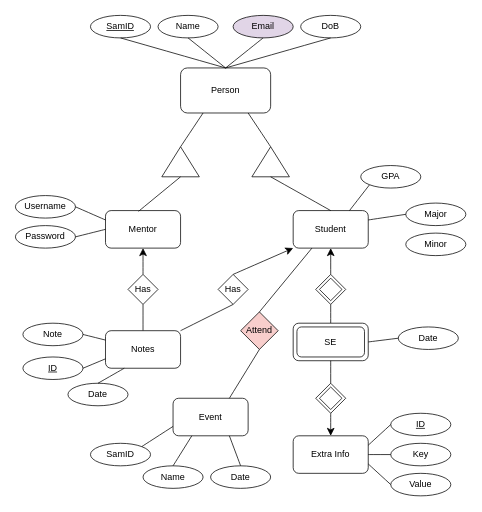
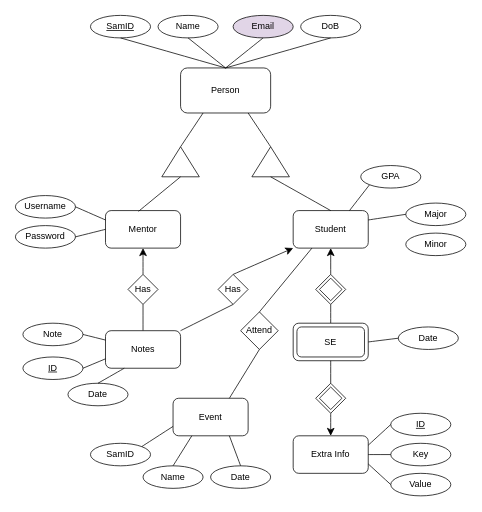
  <mxCell id="0" />
  <mxCell id="1" parent="0" />
  <mxCell id="2" value="Person" style="rounded=1;whiteSpace=wrap;html=1;" parent="1" vertex="1"><mxGeometry x="240" y="90" width="120" height="60" as="geometry" /></mxCell>
  <mxCell id="3" value="Email" style="ellipse;whiteSpace=wrap;html=1;fillColor=#e1d5e7;" parent="1" vertex="1"><mxGeometry x="310" y="20" width="80" height="30" as="geometry" /></mxCell>
  <mxCell id="4" value="DoB" style="ellipse;whiteSpace=wrap;html=1;" parent="1" vertex="1"><mxGeometry x="400" y="20" width="80" height="30" as="geometry" /></mxCell>
  <mxCell id="5" value="Name" style="ellipse;whiteSpace=wrap;html=1;" parent="1" vertex="1"><mxGeometry x="210" y="20" width="80" height="30" as="geometry" /></mxCell>
  <mxCell id="6" value="&lt;u&gt;SamID&lt;/u&gt;" style="ellipse;whiteSpace=wrap;html=1;" parent="1" vertex="1"><mxGeometry x="120" y="20" width="80" height="30" as="geometry" /></mxCell>
  <mxCell id="7" value="" style="endArrow=none;html=1;rounded=0;fontSize=12;startSize=8;endSize=8;curved=1;entryX=0.5;entryY=1;entryDx=0;entryDy=0;exitX=0.5;exitY=0;exitDx=0;exitDy=0;" parent="1" source="2" target="6" edge="1"><mxGeometry width="50" height="50" relative="1" as="geometry"><mxPoint x="120" y="100" as="sourcePoint" /><mxPoint x="170" y="50" as="targetPoint" /><Array as="points" /></mxGeometry></mxCell>
  <mxCell id="8" value="" style="endArrow=none;html=1;rounded=0;fontSize=12;startSize=8;endSize=8;curved=1;entryX=0.5;entryY=0;entryDx=0;entryDy=0;exitX=0.5;exitY=1;exitDx=0;exitDy=0;" parent="1" source="3" target="2" edge="1"><mxGeometry width="50" height="50" relative="1" as="geometry"><mxPoint x="495" y="120" as="sourcePoint" /><mxPoint x="385" y="80" as="targetPoint" /><Array as="points" /></mxGeometry></mxCell>
  <mxCell id="9" value="" style="endArrow=none;html=1;rounded=0;fontSize=12;startSize=8;endSize=8;curved=1;entryX=0.5;entryY=1;entryDx=0;entryDy=0;exitX=0.5;exitY=0;exitDx=0;exitDy=0;" parent="1" source="2" target="5" edge="1"><mxGeometry width="50" height="50" relative="1" as="geometry"><mxPoint x="340" y="90" as="sourcePoint" /><mxPoint x="230" y="50" as="targetPoint" /><Array as="points" /></mxGeometry></mxCell>
  <mxCell id="10" value="" style="endArrow=none;html=1;rounded=0;fontSize=12;startSize=8;endSize=8;curved=1;entryX=0.5;entryY=0;entryDx=0;entryDy=0;exitX=0.5;exitY=1;exitDx=0;exitDy=0;" parent="1" source="4" target="2" edge="1"><mxGeometry width="50" height="50" relative="1" as="geometry"><mxPoint x="460" y="120" as="sourcePoint" /><mxPoint x="350" y="80" as="targetPoint" /><Array as="points" /></mxGeometry></mxCell>
  <mxCell id="11" value="" style="triangle;whiteSpace=wrap;html=1;rotation=-90;" parent="1" vertex="1"><mxGeometry x="220" y="190" width="40" height="50" as="geometry" /></mxCell>
  <mxCell id="12" value="" style="triangle;whiteSpace=wrap;html=1;rotation=-90;" parent="1" vertex="1"><mxGeometry x="340" y="190" width="40" height="50" as="geometry" /></mxCell>
  <mxCell id="13" value="" style="endArrow=none;html=1;rounded=0;fontSize=12;startSize=8;endSize=8;curved=1;entryX=0.75;entryY=1;entryDx=0;entryDy=0;exitX=1;exitY=0.5;exitDx=0;exitDy=0;" parent="1" source="12" target="2" edge="1"><mxGeometry width="50" height="50" relative="1" as="geometry"><mxPoint x="415" y="200" as="sourcePoint" /><mxPoint x="465" y="150" as="targetPoint" /></mxGeometry></mxCell>
  <mxCell id="14" value="" style="endArrow=none;html=1;rounded=0;fontSize=12;startSize=8;endSize=8;curved=1;entryX=0.25;entryY=1;entryDx=0;entryDy=0;exitX=1;exitY=0.5;exitDx=0;exitDy=0;" parent="1" source="11" target="2" edge="1"><mxGeometry width="50" height="50" relative="1" as="geometry"><mxPoint x="190" y="220" as="sourcePoint" /><mxPoint x="240" y="170" as="targetPoint" /></mxGeometry></mxCell>
  <mxCell id="15" value="Mentor" style="rounded=1;whiteSpace=wrap;html=1;" parent="1" vertex="1"><mxGeometry x="140" y="280" width="100" height="50" as="geometry" /></mxCell>
  <mxCell id="16" value="Student" style="rounded=1;whiteSpace=wrap;html=1;" parent="1" vertex="1"><mxGeometry x="390" y="280" width="100" height="50" as="geometry" /></mxCell>
  <mxCell id="17" value="" style="endArrow=none;html=1;rounded=0;fontSize=12;startSize=8;endSize=8;curved=1;entryX=0;entryY=0.5;entryDx=0;entryDy=0;exitX=0.5;exitY=0;exitDx=0;exitDy=0;" parent="1" source="16" target="12" edge="1"><mxGeometry width="50" height="50" relative="1" as="geometry"><mxPoint x="325" y="300" as="sourcePoint" /><mxPoint x="375" y="250" as="targetPoint" /></mxGeometry></mxCell>
  <mxCell id="18" value="" style="endArrow=none;html=1;rounded=0;fontSize=12;startSize=8;endSize=8;curved=1;entryX=0;entryY=0.5;entryDx=0;entryDy=0;exitX=0.44;exitY=0.02;exitDx=0;exitDy=0;exitPerimeter=0;" parent="1" source="15" target="11" edge="1"><mxGeometry width="50" height="50" relative="1" as="geometry"><mxPoint x="140" y="270" as="sourcePoint" /><mxPoint x="190" y="220" as="targetPoint" /></mxGeometry></mxCell>
  <mxCell id="19" value="Username" style="ellipse;whiteSpace=wrap;html=1;" vertex="1" parent="1"><mxGeometry x="20" y="260" width="80" height="30" as="geometry" /></mxCell>
  <mxCell id="20" value="Password" style="ellipse;whiteSpace=wrap;html=1;" vertex="1" parent="1"><mxGeometry x="20" y="300" width="80" height="30" as="geometry" /></mxCell>
  <mxCell id="21" value="" style="endArrow=none;html=1;rounded=0;fontSize=12;startSize=8;endSize=8;curved=1;entryX=1;entryY=0.5;entryDx=0;entryDy=0;exitX=0;exitY=0.5;exitDx=0;exitDy=0;" edge="1" parent="1" source="15" target="20"><mxGeometry width="50" height="50" relative="1" as="geometry"><mxPoint x="60" y="420" as="sourcePoint" /><mxPoint x="110" y="370" as="targetPoint" /></mxGeometry></mxCell>
  <mxCell id="22" value="" style="endArrow=none;html=1;rounded=0;fontSize=12;startSize=8;endSize=8;curved=1;entryX=1;entryY=0.5;entryDx=0;entryDy=0;exitX=0;exitY=0.25;exitDx=0;exitDy=0;" edge="1" parent="1" source="15" target="19"><mxGeometry width="50" height="50" relative="1" as="geometry"><mxPoint x="130" y="410" as="sourcePoint" /><mxPoint x="180" y="360" as="targetPoint" /></mxGeometry></mxCell>
  <mxCell id="23" value="" style="endArrow=classic;html=1;rounded=0;fontSize=12;startSize=8;endSize=8;curved=1;entryX=0.5;entryY=1;entryDx=0;entryDy=0;" edge="1" parent="1" source="24" target="15"><mxGeometry relative="1" as="geometry"><mxPoint x="310" y="470" as="sourcePoint" /><mxPoint x="470" y="540" as="targetPoint" /><Array as="points"><mxPoint x="190" y="360" /></Array></mxGeometry></mxCell>
  <mxCell id="24" value="Has" style="rhombus;whiteSpace=wrap;html=1;" vertex="1" parent="1"><mxGeometry x="170" y="365" width="40" height="40" as="geometry" /></mxCell>
  <mxCell id="25" style="edgeStyle=none;curved=1;rounded=0;orthogonalLoop=1;jettySize=auto;html=1;exitX=0;exitY=1;exitDx=0;exitDy=0;fontSize=12;startSize=8;endSize=8;" edge="1" parent="1" source="24" target="24"><mxGeometry relative="1" as="geometry" /></mxCell>
  <mxCell id="26" value="" style="endArrow=none;html=1;rounded=0;fontSize=12;startSize=8;endSize=8;curved=1;entryX=0.5;entryY=1;entryDx=0;entryDy=0;exitX=0.5;exitY=0;exitDx=0;exitDy=0;" edge="1" parent="1" source="27" target="24"><mxGeometry width="50" height="50" relative="1" as="geometry"><mxPoint x="190" y="470" as="sourcePoint" /><mxPoint x="170" y="450" as="targetPoint" /></mxGeometry></mxCell>
  <mxCell id="27" value="Notes" style="rounded=1;whiteSpace=wrap;html=1;" vertex="1" parent="1"><mxGeometry x="140" y="440" width="100" height="50" as="geometry" /></mxCell>
  <mxCell id="28" value="Date" style="ellipse;whiteSpace=wrap;html=1;" vertex="1" parent="1"><mxGeometry x="90" y="510" width="80" height="30" as="geometry" /></mxCell>
  <mxCell id="29" value="Note" style="ellipse;whiteSpace=wrap;html=1;" vertex="1" parent="1"><mxGeometry x="30" y="430" width="80" height="30" as="geometry" /></mxCell>
  <mxCell id="30" value="&lt;u&gt;ID&lt;/u&gt;" style="ellipse;whiteSpace=wrap;html=1;" vertex="1" parent="1"><mxGeometry x="30" y="475" width="80" height="30" as="geometry" /></mxCell>
  <mxCell id="31" value="" style="endArrow=none;html=1;rounded=0;fontSize=12;startSize=8;endSize=8;curved=1;exitX=1;exitY=0.5;exitDx=0;exitDy=0;entryX=0;entryY=0.25;entryDx=0;entryDy=0;" edge="1" parent="1" source="29" target="27"><mxGeometry width="50" height="50" relative="1" as="geometry"><mxPoint x="280" y="470" as="sourcePoint" /><mxPoint x="330" y="420" as="targetPoint" /></mxGeometry></mxCell>
  <mxCell id="32" value="" style="endArrow=none;html=1;rounded=0;fontSize=12;startSize=8;endSize=8;curved=1;entryX=1;entryY=0.5;entryDx=0;entryDy=0;exitX=0;exitY=0.75;exitDx=0;exitDy=0;" edge="1" parent="1" source="27" target="30"><mxGeometry width="50" height="50" relative="1" as="geometry"><mxPoint x="60" y="610" as="sourcePoint" /><mxPoint x="110" y="560" as="targetPoint" /></mxGeometry></mxCell>
  <mxCell id="33" value="" style="endArrow=none;html=1;rounded=0;fontSize=12;startSize=8;endSize=8;curved=1;entryX=0.5;entryY=0;entryDx=0;entryDy=0;exitX=0.25;exitY=1;exitDx=0;exitDy=0;" edge="1" parent="1" source="27" target="28"><mxGeometry width="50" height="50" relative="1" as="geometry"><mxPoint x="100" y="650" as="sourcePoint" /><mxPoint x="150" y="600" as="targetPoint" /></mxGeometry></mxCell>
  <mxCell id="34" value="" style="endArrow=classic;html=1;rounded=0;fontSize=12;startSize=8;endSize=8;curved=1;exitX=0.5;exitY=0;exitDx=0;exitDy=0;entryX=0;entryY=1;entryDx=0;entryDy=0;" edge="1" parent="1" source="62" target="16"><mxGeometry relative="1" as="geometry"><mxPoint x="324.142" y="370.858" as="sourcePoint" /><mxPoint x="350" y="280" as="targetPoint" /><Array as="points" /></mxGeometry></mxCell>
  <mxCell id="35" value="" style="endArrow=none;html=1;rounded=0;fontSize=12;startSize=8;endSize=8;curved=1;entryX=0.5;entryY=1;entryDx=0;entryDy=0;exitX=1;exitY=0;exitDx=0;exitDy=0;" edge="1" parent="1" source="27" target="62"><mxGeometry width="50" height="50" relative="1" as="geometry"><mxPoint x="280" y="490" as="sourcePoint" /><mxPoint x="295.858" y="399.142" as="targetPoint" /></mxGeometry></mxCell>
  <mxCell id="36" value="Minor" style="ellipse;whiteSpace=wrap;html=1;" vertex="1" parent="1"><mxGeometry x="540" y="310" width="80" height="30" as="geometry" /></mxCell>
  <mxCell id="37" value="Major" style="ellipse;whiteSpace=wrap;html=1;" vertex="1" parent="1"><mxGeometry x="540" y="270" width="80" height="30" as="geometry" /></mxCell>
  <mxCell id="38" value="GPA" style="ellipse;whiteSpace=wrap;html=1;" vertex="1" parent="1"><mxGeometry x="480" y="220" width="80" height="30" as="geometry" /></mxCell>
  <mxCell id="39" value="" style="endArrow=none;html=1;rounded=0;fontSize=12;startSize=8;endSize=8;curved=1;entryX=0;entryY=0.5;entryDx=0;entryDy=0;exitX=1;exitY=0.25;exitDx=0;exitDy=0;" edge="1" parent="1" source="16" target="37"><mxGeometry width="50" height="50" relative="1" as="geometry"><mxPoint x="440" y="480" as="sourcePoint" /><mxPoint x="490" y="430" as="targetPoint" /></mxGeometry></mxCell>
  <mxCell id="40" value="" style="endArrow=none;html=1;rounded=0;fontSize=12;startSize=8;endSize=8;curved=1;entryX=0;entryY=1;entryDx=0;entryDy=0;exitX=0.75;exitY=0;exitDx=0;exitDy=0;" edge="1" parent="1" source="16" target="38"><mxGeometry width="50" height="50" relative="1" as="geometry"><mxPoint x="460" y="400" as="sourcePoint" /><mxPoint x="510" y="350" as="targetPoint" /></mxGeometry></mxCell>
  <mxCell id="41" value="" style="rhombus;whiteSpace=wrap;html=1;" vertex="1" parent="1"><mxGeometry x="420" y="365" width="40" height="40" as="geometry" /></mxCell>
  <mxCell id="42" value="" style="rhombus;whiteSpace=wrap;html=1;" vertex="1" parent="1"><mxGeometry x="425" y="370" width="30" height="30" as="geometry" /></mxCell>
  <mxCell id="43" value="" style="endArrow=classic;html=1;rounded=0;fontSize=12;startSize=8;endSize=8;curved=1;exitX=0.5;exitY=0;exitDx=0;exitDy=0;entryX=0.5;entryY=1;entryDx=0;entryDy=0;" edge="1" parent="1" source="41" target="16"><mxGeometry relative="1" as="geometry"><mxPoint x="344" y="396" as="sourcePoint" /><mxPoint x="400" y="340" as="targetPoint" /><Array as="points" /></mxGeometry></mxCell>
  <mxCell id="44" value="" style="endArrow=none;html=1;rounded=0;fontSize=12;startSize=8;endSize=8;curved=1;entryX=0.5;entryY=1;entryDx=0;entryDy=0;exitX=0.5;exitY=0;exitDx=0;exitDy=0;" edge="1" parent="1" source="45" target="41"><mxGeometry width="50" height="50" relative="1" as="geometry"><mxPoint x="440" y="450" as="sourcePoint" /><mxPoint x="316" y="424" as="targetPoint" /></mxGeometry></mxCell>
  <mxCell id="45" value="" style="rounded=1;whiteSpace=wrap;html=1;" vertex="1" parent="1"><mxGeometry x="390" y="430" width="100" height="50" as="geometry" /></mxCell>
  <mxCell id="46" value="SE" style="rounded=1;whiteSpace=wrap;html=1;" vertex="1" parent="1"><mxGeometry x="395" y="435" width="90" height="40" as="geometry" /></mxCell>
  <mxCell id="47" value="" style="rhombus;whiteSpace=wrap;html=1;" vertex="1" parent="1"><mxGeometry x="420" y="510" width="40" height="40" as="geometry" /></mxCell>
  <mxCell id="48" value="" style="rhombus;whiteSpace=wrap;html=1;" vertex="1" parent="1"><mxGeometry x="425" y="515" width="30" height="30" as="geometry" /></mxCell>
  <mxCell id="49" value="" style="endArrow=none;html=1;rounded=0;fontSize=12;startSize=8;endSize=8;curved=1;exitX=0.5;exitY=1;exitDx=0;exitDy=0;entryX=0.5;entryY=0;entryDx=0;entryDy=0;" edge="1" parent="1" source="45" target="47"><mxGeometry width="50" height="50" relative="1" as="geometry"><mxPoint x="450" y="440" as="sourcePoint" /><mxPoint x="560" y="480" as="targetPoint" /></mxGeometry></mxCell>
  <mxCell id="50" value="" style="endArrow=classic;html=1;rounded=0;fontSize=12;startSize=8;endSize=8;curved=1;exitX=0.5;exitY=1;exitDx=0;exitDy=0;entryX=0.5;entryY=0;entryDx=0;entryDy=0;" edge="1" parent="1" source="47" target="51"><mxGeometry relative="1" as="geometry"><mxPoint x="400" y="595" as="sourcePoint" /><mxPoint x="440" y="590" as="targetPoint" /><Array as="points" /></mxGeometry></mxCell>
  <mxCell id="51" value="Extra Info" style="rounded=1;whiteSpace=wrap;html=1;" vertex="1" parent="1"><mxGeometry x="390" y="580" width="100" height="50" as="geometry" /></mxCell>
  <mxCell id="52" value="Date" style="ellipse;whiteSpace=wrap;html=1;" vertex="1" parent="1"><mxGeometry x="530" y="435" width="80" height="30" as="geometry" /></mxCell>
  <mxCell id="53" value="Value" style="ellipse;whiteSpace=wrap;html=1;" vertex="1" parent="1"><mxGeometry x="520" y="630" width="80" height="30" as="geometry" /></mxCell>
  <mxCell id="54" value="Key" style="ellipse;whiteSpace=wrap;html=1;" vertex="1" parent="1"><mxGeometry x="520" y="590" width="80" height="30" as="geometry" /></mxCell>
  <mxCell id="55" value="&lt;u&gt;ID&lt;/u&gt;" style="ellipse;whiteSpace=wrap;html=1;" vertex="1" parent="1"><mxGeometry x="520" y="550" width="80" height="30" as="geometry" /></mxCell>
  <mxCell id="56" value="" style="endArrow=none;html=1;rounded=0;fontSize=12;startSize=8;endSize=8;curved=1;entryX=0;entryY=0.5;entryDx=0;entryDy=0;exitX=1;exitY=0.25;exitDx=0;exitDy=0;" edge="1" parent="1" source="51" target="55"><mxGeometry width="50" height="50" relative="1" as="geometry"><mxPoint x="464" y="566" as="sourcePoint" /><mxPoint x="530" y="510" as="targetPoint" /></mxGeometry></mxCell>
  <mxCell id="57" value="" style="endArrow=none;html=1;rounded=0;fontSize=12;startSize=8;endSize=8;curved=1;entryX=0;entryY=0.5;entryDx=0;entryDy=0;exitX=1;exitY=0.5;exitDx=0;exitDy=0;" edge="1" parent="1" source="51" target="54"><mxGeometry width="50" height="50" relative="1" as="geometry"><mxPoint x="440" y="601" as="sourcePoint" /><mxPoint x="506" y="545" as="targetPoint" /></mxGeometry></mxCell>
  <mxCell id="58" value="" style="endArrow=none;html=1;rounded=0;fontSize=12;startSize=8;endSize=8;curved=1;entryX=0;entryY=0.5;entryDx=0;entryDy=0;exitX=1;exitY=0.75;exitDx=0;exitDy=0;" edge="1" parent="1" source="51" target="53"><mxGeometry width="50" height="50" relative="1" as="geometry"><mxPoint x="425" y="706" as="sourcePoint" /><mxPoint x="491" y="650" as="targetPoint" /></mxGeometry></mxCell>
  <mxCell id="59" value="" style="endArrow=none;html=1;rounded=0;fontSize=12;startSize=8;endSize=8;curved=1;entryX=0;entryY=0.5;entryDx=0;entryDy=0;exitX=1;exitY=0.5;exitDx=0;exitDy=0;" edge="1" parent="1" source="45" target="52"><mxGeometry width="50" height="50" relative="1" as="geometry"><mxPoint x="464" y="523" as="sourcePoint" /><mxPoint x="530" y="467" as="targetPoint" /></mxGeometry></mxCell>
  <mxCell id="60" value="Event" style="rounded=1;whiteSpace=wrap;html=1;" vertex="1" parent="1"><mxGeometry x="230" y="530" width="100" height="50" as="geometry" /></mxCell>
- <mxCell id="61" value="Attend" style="rhombus;whiteSpace=wrap;html=1;fillColor=#f8cecc;" vertex="1" parent="1"><mxGeometry x="320" y="415" width="50" height="50" as="geometry" /></mxCell>
+ <mxCell id="61" value="Attend" style="rhombus;whiteSpace=wrap;html=1;" vertex="1" parent="1"><mxGeometry x="320" y="415" width="50" height="50" as="geometry" /></mxCell>
  <mxCell id="62" value="Has" style="rhombus;whiteSpace=wrap;html=1;" vertex="1" parent="1"><mxGeometry x="290" y="365" width="40" height="40" as="geometry" /></mxCell>
  <mxCell id="63" value="" style="endArrow=none;html=1;rounded=0;fontSize=12;startSize=8;endSize=8;curved=1;entryX=0.25;entryY=1;entryDx=0;entryDy=0;exitX=0.5;exitY=0;exitDx=0;exitDy=0;" edge="1" parent="1" source="61" target="16"><mxGeometry width="50" height="50" relative="1" as="geometry"><mxPoint x="325" y="405" as="sourcePoint" /><mxPoint x="395" y="370" as="targetPoint" /></mxGeometry></mxCell>
  <mxCell id="64" value="" style="endArrow=none;html=1;rounded=0;fontSize=12;startSize=8;endSize=8;curved=1;entryX=0.5;entryY=1;entryDx=0;entryDy=0;exitX=0.75;exitY=0;exitDx=0;exitDy=0;" edge="1" parent="1" source="60" target="61"><mxGeometry width="50" height="50" relative="1" as="geometry"><mxPoint x="250" y="450" as="sourcePoint" /><mxPoint x="320" y="415" as="targetPoint" /></mxGeometry></mxCell>
  <mxCell id="65" value="SamID" style="ellipse;whiteSpace=wrap;html=1;" vertex="1" parent="1"><mxGeometry x="120" y="590" width="80" height="30" as="geometry" /></mxCell>
  <mxCell id="66" value="Name" style="ellipse;whiteSpace=wrap;html=1;" vertex="1" parent="1"><mxGeometry x="190" y="620" width="80" height="30" as="geometry" /></mxCell>
  <mxCell id="67" value="Date" style="ellipse;whiteSpace=wrap;html=1;" vertex="1" parent="1"><mxGeometry x="280" y="620" width="80" height="30" as="geometry" /></mxCell>
  <mxCell id="68" value="" style="endArrow=none;html=1;rounded=0;fontSize=12;startSize=8;endSize=8;curved=1;entryX=0;entryY=0.75;entryDx=0;entryDy=0;exitX=1;exitY=0;exitDx=0;exitDy=0;" edge="1" parent="1" source="65" target="60"><mxGeometry width="50" height="50" relative="1" as="geometry"><mxPoint x="175" y="590" as="sourcePoint" /><mxPoint x="210" y="510" as="targetPoint" /></mxGeometry></mxCell>
  <mxCell id="69" value="" style="endArrow=none;html=1;rounded=0;fontSize=12;startSize=8;endSize=8;curved=1;entryX=0.25;entryY=1;entryDx=0;entryDy=0;exitX=0.5;exitY=0;exitDx=0;exitDy=0;" edge="1" parent="1" source="66" target="60"><mxGeometry width="50" height="50" relative="1" as="geometry"><mxPoint x="240" y="675" as="sourcePoint" /><mxPoint x="275" y="595" as="targetPoint" /></mxGeometry></mxCell>
  <mxCell id="70" value="" style="endArrow=none;html=1;rounded=0;fontSize=12;startSize=8;endSize=8;curved=1;entryX=0.75;entryY=1;entryDx=0;entryDy=0;exitX=0.5;exitY=0;exitDx=0;exitDy=0;" edge="1" parent="1" source="67" target="60"><mxGeometry width="50" height="50" relative="1" as="geometry"><mxPoint x="340" y="740" as="sourcePoint" /><mxPoint x="375" y="660" as="targetPoint" /></mxGeometry></mxCell>
